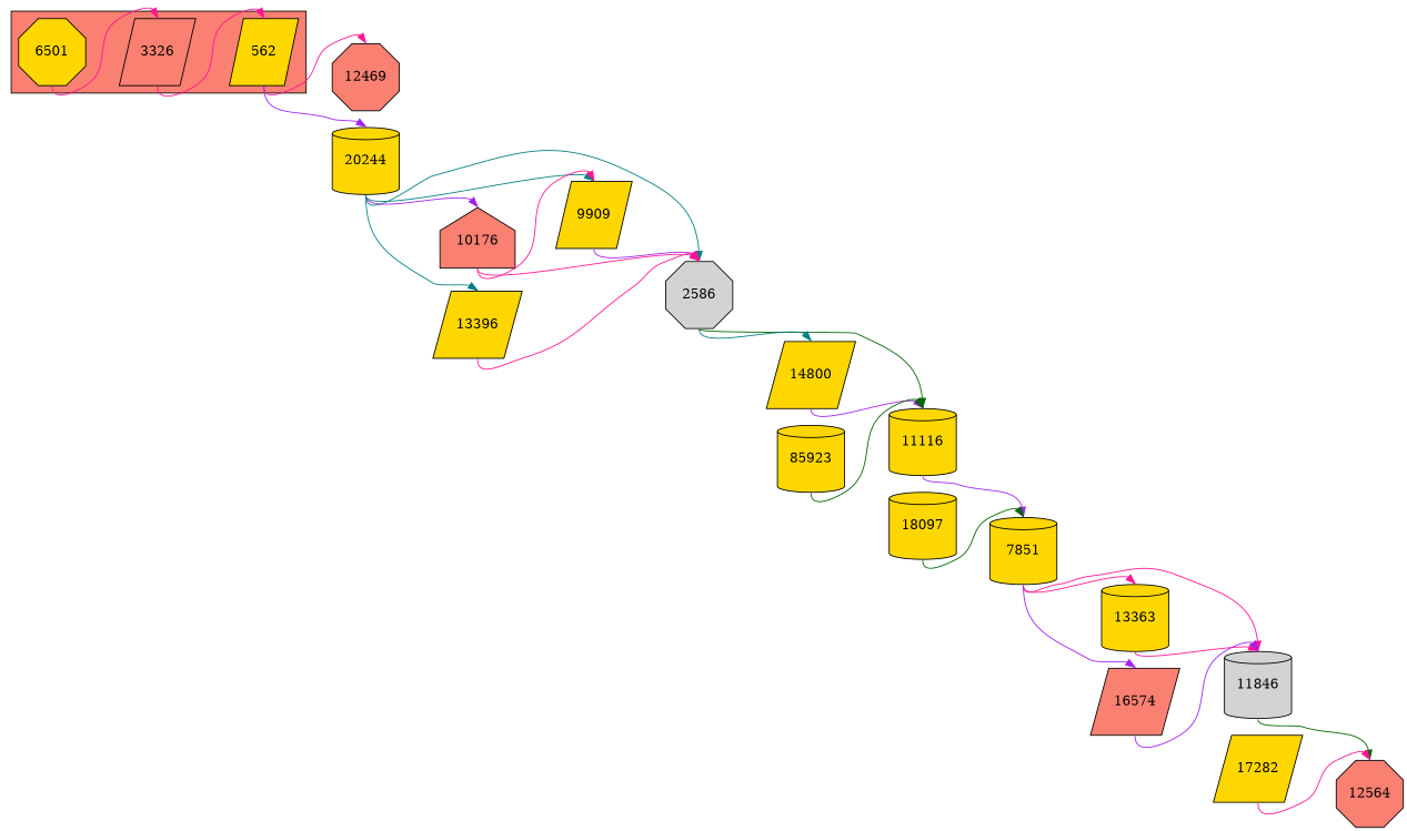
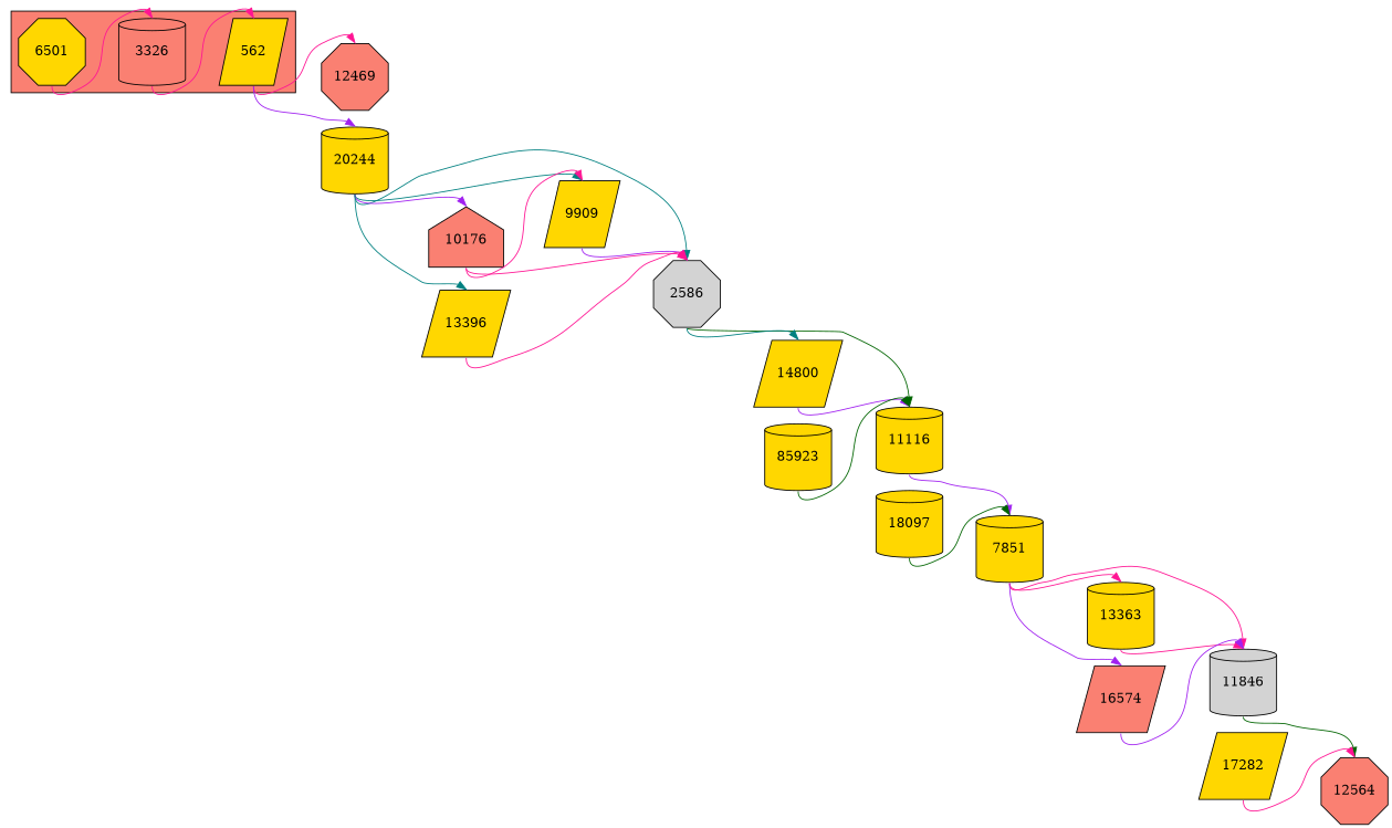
  digraph {
    rankdir=LR
    node [fillcolor=gold shape=cylinder style=filled]
    edge [color=deeppink headport=n tailport=s]
    6501 [height=1 shape=octagon width=1]
-   3326 [fillcolor=salmon height=1 shape=parallelogram width=1]
+   3326 [fillcolor=salmon height=1 width=1]
    562 [height=1 shape=parallelogram width=1]
    12469 [fillcolor=salmon height=1 shape=octagon width=1]
    20244 [height=1 width=1]
    2586 [fillcolor=lightgrey height=1 shape=octagon width=1]
    9909 [height=1 shape=parallelogram width=1]
    10176 [fillcolor=salmon height=1 shape=house width=1]
    13396 [height=1 shape=parallelogram width=1]
    11116 [height=1 width=1]
    14800 [height=1 shape=parallelogram width=1]
    7851 [height=1 width=1]
    11846 [fillcolor=lightgrey height=1 width=1]
    13363 [height=1 width=1]
    16574 [fillcolor=salmon height=1 shape=parallelogram width=1]
    12564 [fillcolor=salmon height=1 shape=octagon width=1]
    17282 [height=1 shape=parallelogram width=1]
    18097 [height=1 width=1]
    n19 [height=1 label=85923 width=1]
    subgraph cluster_1 {
      fillcolor=salmon
      style=filled
      6501
      3326
      562
    }
    6501 -> 3326
    3326 -> 562
    562 -> 12469
    562 -> 20244 [color=purple]
    20244 -> 2586 [color=teal]
    20244 -> 9909 [color=teal]
    20244 -> 10176 [color=purple]
    20244 -> 13396 [color=teal]
    2586 -> 11116 [color=darkgreen]
    2586 -> 14800 [color=teal]
    9909 -> 2586 [color=purple]
    10176 -> 2586
    10176 -> 9909
    13396 -> 2586
    11116 -> 7851 [color=purple]
    14800 -> 11116 [color=purple]
    7851 -> 11846
    7851 -> 13363
    7851 -> 16574 [color=purple]
    11846 -> 12564 [color=darkgreen]
    13363 -> 11846
    16574 -> 11846 [color=purple]
    17282 -> 12564
    18097 -> 7851 [color=darkgreen]
    n19 -> 11116 [color=darkgreen]
  }
